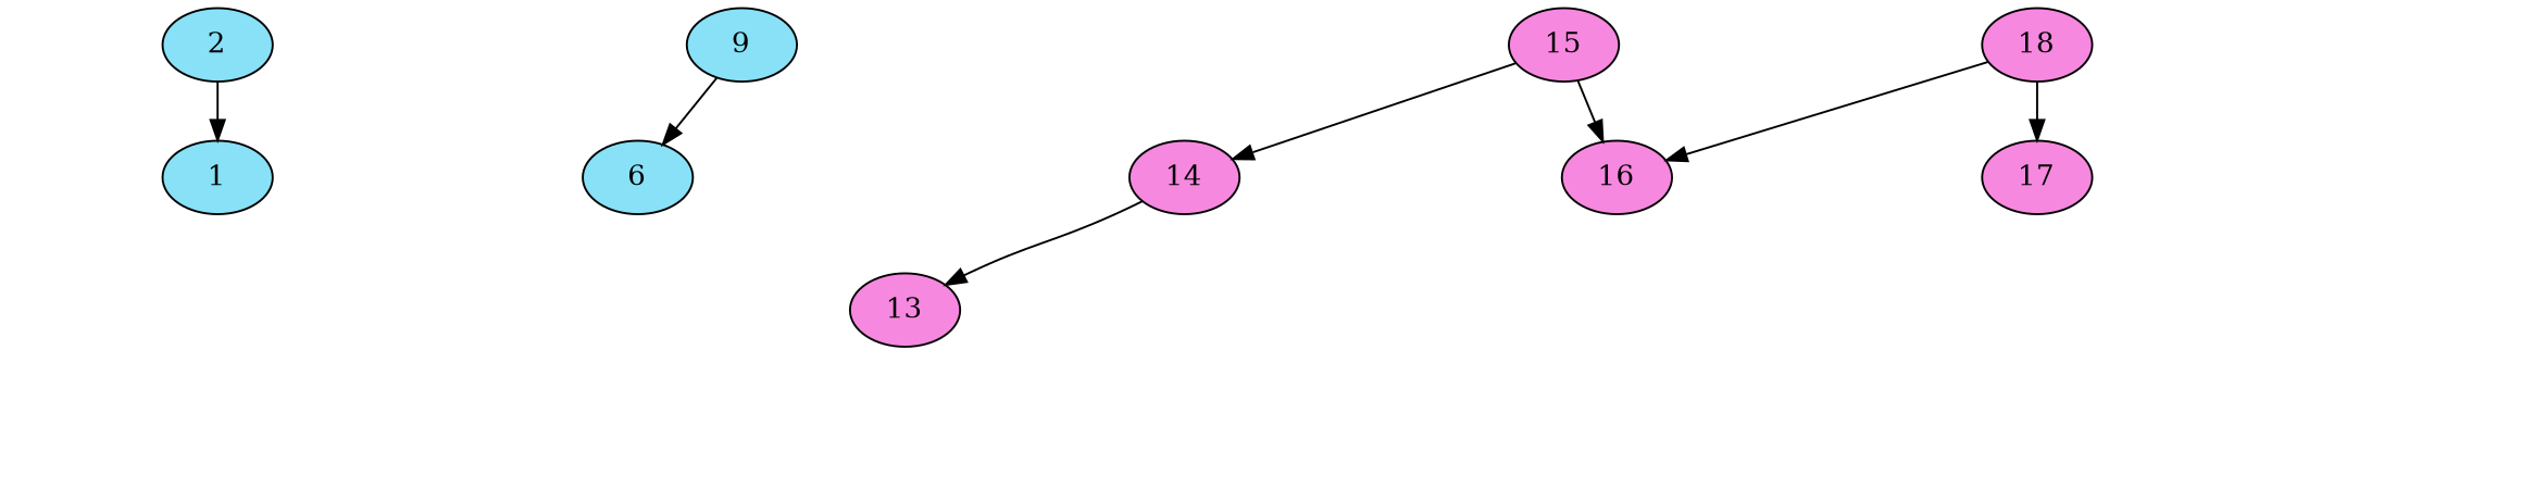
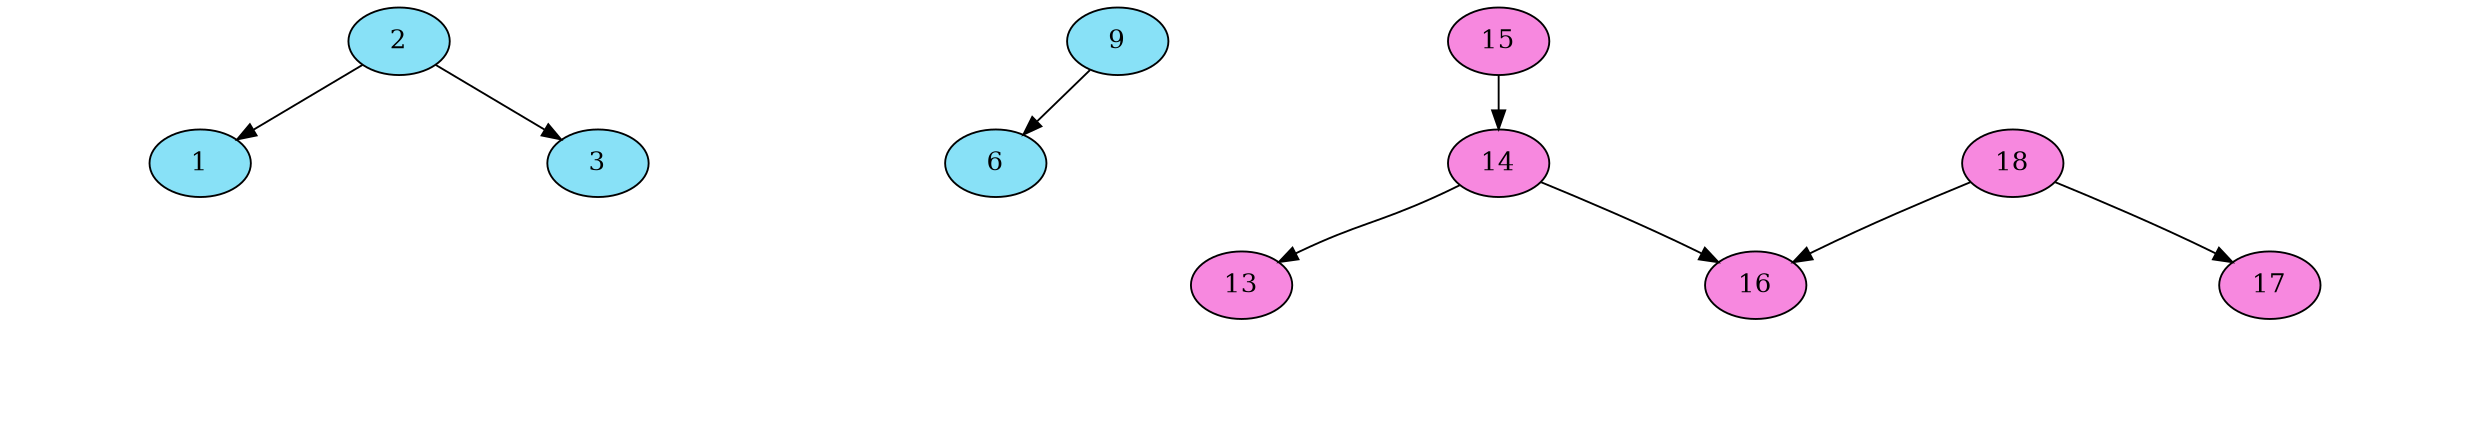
  digraph {
    nodesep=0
    ranksep=0.4
    node [fillcolor="#F788DF" style=filled]
    edge [arrowsize=0 style=invisible]
    n1 [fillcolor="#88E1F7" label=2]
    n2 [fillcolor="#88E1F7" label=1]
+   n3 [fillcolor="#88E1F7" label=3]
    n4 [fillcolor="#88E1F7" label=9]
    n5 [fillcolor="#88E1F7" label=6]
    Invisible732245328 [fillcolor="#88E1F7" style=invis]
    Invisible884800908 [fillcolor="#88E1F7" style=invis]
    Invisible1863812873 [fillcolor="#88E1F7" style=invis]
    n9 [label=15]
    n10 [label=14]
    n11 [label=16]
    Invisible317841678 [fillcolor="#88E1F7" style=invis]
    n13 [label=13]
    Invisible1292780209 [style=invis]
    Invisible948603770 [style=invis]
    Invisible451901689 [style=invis]
    n17 [label=18]
    n18 [label=17]
    Invisible1965173486 [style=invis]
    Invisible342597674 [style=invis]
    n1 -> n2 [arrowsize="" style=""]
+   n1 -> n3 [arrowsize="" style=""]
    n2 -> Invisible884800908
    n2 -> Invisible884800908
+   n3 -> Invisible1863812873
+   n3 -> Invisible1863812873
    n4 -> n5 [arrowsize="" style=""]
    n4 -> Invisible732245328
    n5 -> Invisible317841678
    n5 -> Invisible317841678
    n9 -> n10 [arrowsize="" style=""]
-   n9 -> n11 [arrowsize="" style=""]
+   n10 -> n11 [arrowsize="" style=""]
    n10 -> n13 [arrowsize="" style=""]
    n10 -> Invisible1292780209
    n11 -> Invisible948603770
    n13 -> Invisible451901689
    n13 -> Invisible451901689
    n17 -> n11 [arrowsize="" style=""]
    n17 -> n18 [arrowsize="" style=""]
    n17 -> Invisible1965173486
    n18 -> Invisible342597674
    n18 -> Invisible342597674
  }
